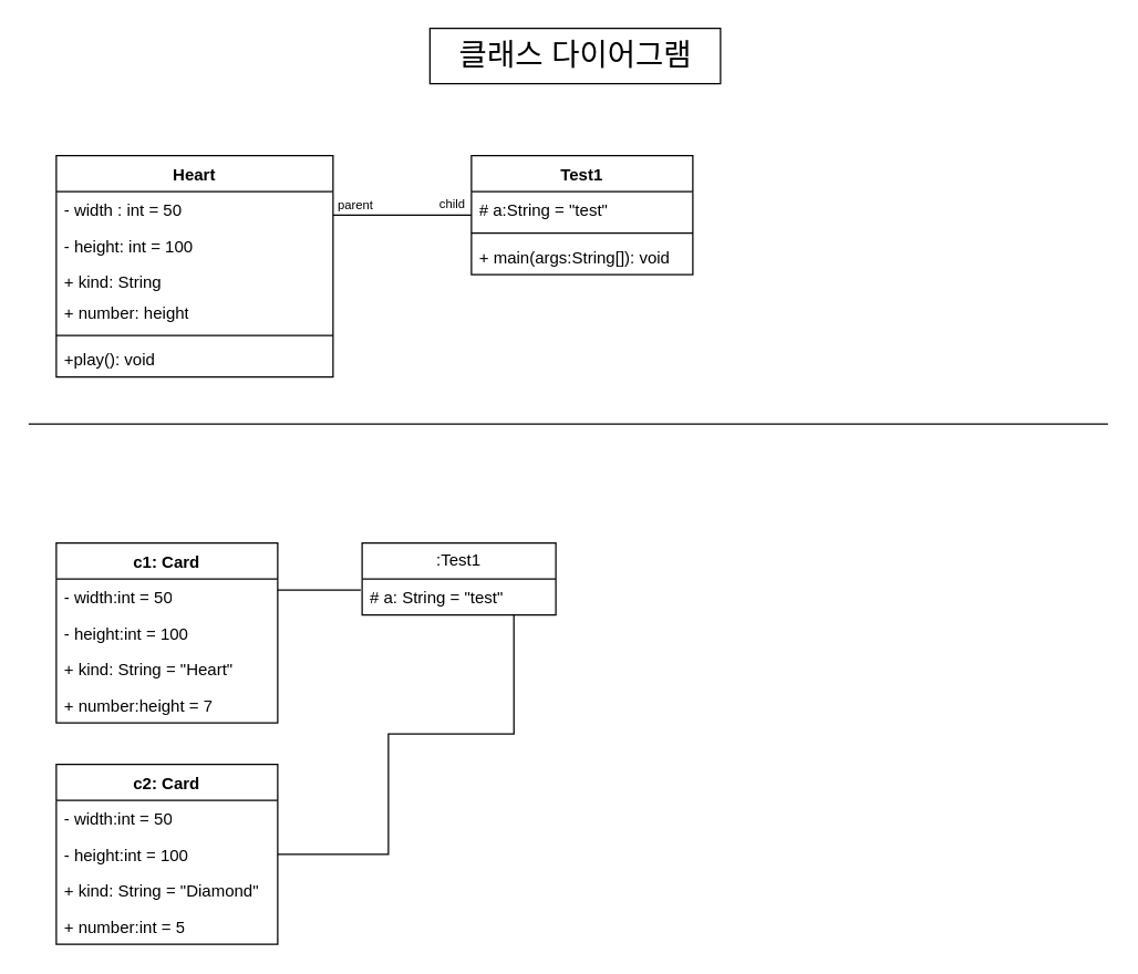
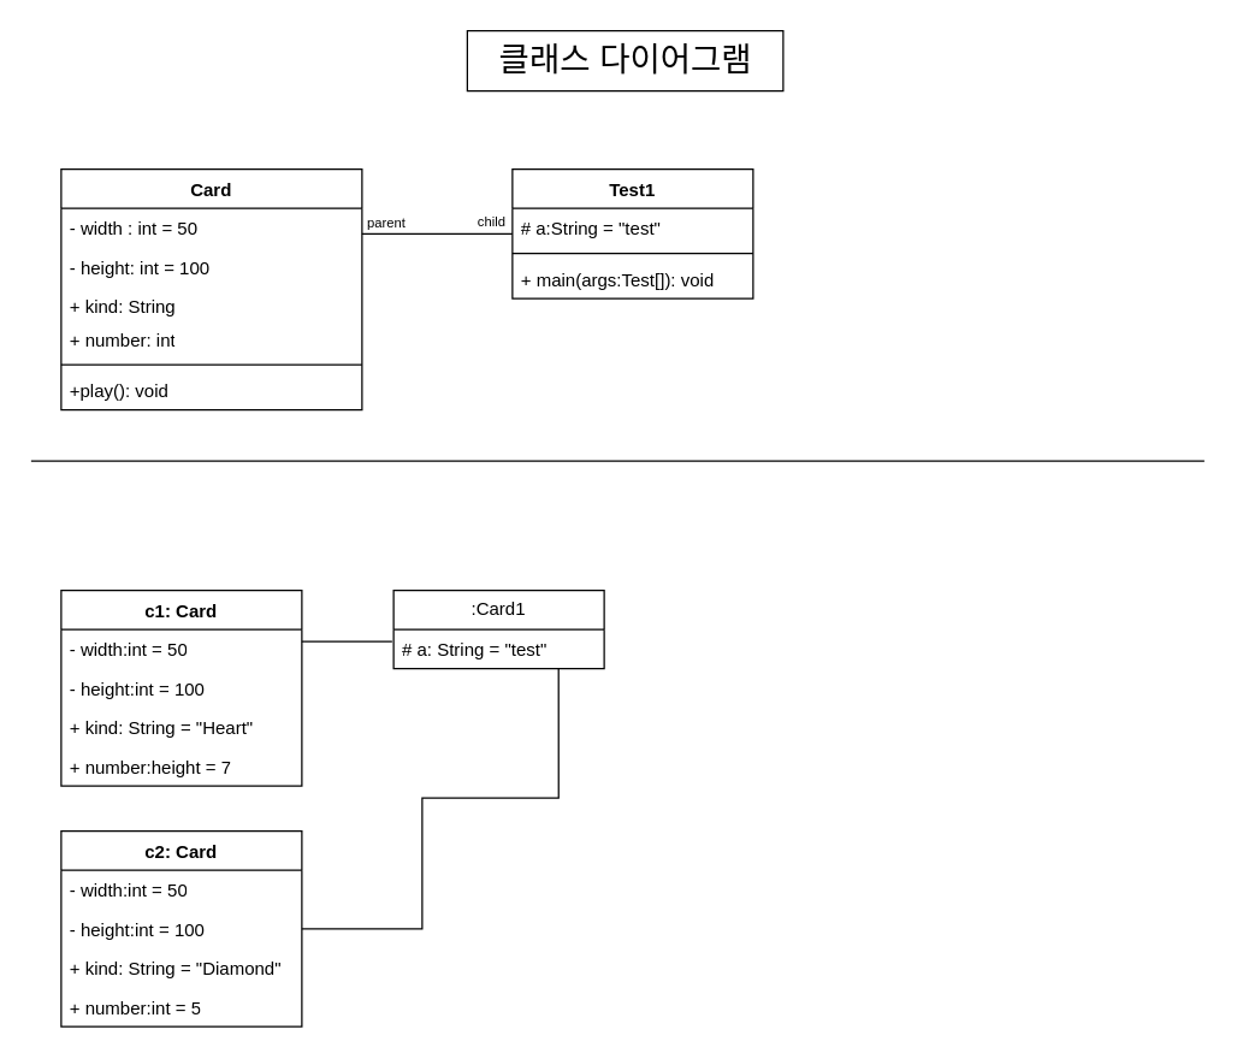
  <mxCell id="0" />
  <mxCell id="1" parent="0" />
  <mxCell id="2" value="클래스 다이어그램" style="text;html=1;align=center;verticalAlign=middle;resizable=0;points=[];autosize=1;strokeColor=default;fillColor=none;fontSize=22;" vertex="1" parent="1"><mxGeometry x="310" y="20" width="210" height="40" as="geometry" /></mxCell>
- <mxCell id="3" value="Heart" style="swimlane;fontStyle=1;align=center;verticalAlign=top;childLayout=stackLayout;horizontal=1;startSize=26;horizontalStack=0;resizeParent=1;resizeParentMax=0;resizeLast=0;collapsible=1;marginBottom=0;whiteSpace=wrap;html=1;" vertex="1" parent="1"><mxGeometry x="40" y="112" width="200" height="160" as="geometry" /></mxCell>
+ <mxCell id="3" value="Card" style="swimlane;fontStyle=1;align=center;verticalAlign=top;childLayout=stackLayout;horizontal=1;startSize=26;horizontalStack=0;resizeParent=1;resizeParentMax=0;resizeLast=0;collapsible=1;marginBottom=0;whiteSpace=wrap;html=1;" vertex="1" parent="1"><mxGeometry x="40" y="112" width="200" height="160" as="geometry" /></mxCell>
  <mxCell id="4" value="- width : int = 50" style="text;strokeColor=none;fillColor=none;align=left;verticalAlign=top;spacingLeft=4;spacingRight=4;overflow=hidden;rotatable=0;points=[[0,0.5],[1,0.5]];portConstraint=eastwest;whiteSpace=wrap;html=1;" vertex="1" parent="3"><mxGeometry y="26" width="200" height="26" as="geometry" /></mxCell>
  <mxCell id="5" value="- height: int = 100" style="text;strokeColor=none;fillColor=none;align=left;verticalAlign=top;spacingLeft=4;spacingRight=4;overflow=hidden;rotatable=0;points=[[0,0.5],[1,0.5]];portConstraint=eastwest;whiteSpace=wrap;html=1;" vertex="1" parent="3"><mxGeometry y="52" width="200" height="26" as="geometry" /></mxCell>
  <mxCell id="6" value="+ kind: String" style="text;strokeColor=none;fillColor=none;align=left;verticalAlign=top;spacingLeft=4;spacingRight=4;overflow=hidden;rotatable=0;points=[[0,0.5],[1,0.5]];portConstraint=eastwest;whiteSpace=wrap;html=1;" vertex="1" parent="3"><mxGeometry y="78" width="200" height="22" as="geometry" /></mxCell>
- <mxCell id="7" value="+ number: height" style="text;strokeColor=none;fillColor=none;align=left;verticalAlign=top;spacingLeft=4;spacingRight=4;overflow=hidden;rotatable=0;points=[[0,0.5],[1,0.5]];portConstraint=eastwest;whiteSpace=wrap;html=1;" vertex="1" parent="3"><mxGeometry y="100" width="200" height="26" as="geometry" /></mxCell>
+ <mxCell id="7" value="+ number: int" style="text;strokeColor=none;fillColor=none;align=left;verticalAlign=top;spacingLeft=4;spacingRight=4;overflow=hidden;rotatable=0;points=[[0,0.5],[1,0.5]];portConstraint=eastwest;whiteSpace=wrap;html=1;" vertex="1" parent="3"><mxGeometry y="100" width="200" height="26" as="geometry" /></mxCell>
  <mxCell id="8" value="" style="line;strokeWidth=1;fillColor=none;align=left;verticalAlign=middle;spacingTop=-1;spacingLeft=3;spacingRight=3;rotatable=0;labelPosition=right;points=[];portConstraint=eastwest;strokeColor=inherit;" vertex="1" parent="3"><mxGeometry y="126" width="200" height="8" as="geometry" /></mxCell>
  <mxCell id="9" value="+play(): void" style="text;strokeColor=none;fillColor=none;align=left;verticalAlign=top;spacingLeft=4;spacingRight=4;overflow=hidden;rotatable=0;points=[[0,0.5],[1,0.5]];portConstraint=eastwest;whiteSpace=wrap;html=1;" vertex="1" parent="3"><mxGeometry y="134" width="200" height="26" as="geometry" /></mxCell>
  <mxCell id="10" value="Test1" style="swimlane;fontStyle=1;align=center;verticalAlign=top;childLayout=stackLayout;horizontal=1;startSize=26;horizontalStack=0;resizeParent=1;resizeParentMax=0;resizeLast=0;collapsible=1;marginBottom=0;whiteSpace=wrap;html=1;" vertex="1" parent="1"><mxGeometry x="340" y="112" width="160" height="86" as="geometry" /></mxCell>
  <mxCell id="11" value="# a:String = &quot;test&quot;" style="text;strokeColor=none;fillColor=none;align=left;verticalAlign=top;spacingLeft=4;spacingRight=4;overflow=hidden;rotatable=0;points=[[0,0.5],[1,0.5]];portConstraint=eastwest;whiteSpace=wrap;html=1;" vertex="1" parent="10"><mxGeometry y="26" width="160" height="26" as="geometry" /></mxCell>
  <mxCell id="12" value="" style="line;strokeWidth=1;fillColor=none;align=left;verticalAlign=middle;spacingTop=-1;spacingLeft=3;spacingRight=3;rotatable=0;labelPosition=right;points=[];portConstraint=eastwest;strokeColor=inherit;" vertex="1" parent="10"><mxGeometry y="52" width="160" height="8" as="geometry" /></mxCell>
- <mxCell id="13" value="+ main(args:String[]): void" style="text;strokeColor=none;fillColor=none;align=left;verticalAlign=top;spacingLeft=4;spacingRight=4;overflow=hidden;rotatable=0;points=[[0,0.5],[1,0.5]];portConstraint=eastwest;whiteSpace=wrap;html=1;" vertex="1" parent="10"><mxGeometry y="60" width="160" height="26" as="geometry" /></mxCell>
+ <mxCell id="13" value="+ main(args:Test[]): void" style="text;strokeColor=none;fillColor=none;align=left;verticalAlign=top;spacingLeft=4;spacingRight=4;overflow=hidden;rotatable=0;points=[[0,0.5],[1,0.5]];portConstraint=eastwest;whiteSpace=wrap;html=1;" vertex="1" parent="10"><mxGeometry y="60" width="160" height="26" as="geometry" /></mxCell>
  <mxCell id="14" value="" style="line;strokeWidth=1;fillColor=none;align=left;verticalAlign=middle;spacingTop=-1;spacingLeft=3;spacingRight=3;rotatable=0;labelPosition=right;points=[];portConstraint=eastwest;strokeColor=inherit;" vertex="1" parent="1"><mxGeometry x="240" y="151" width="100" height="8" as="geometry" /></mxCell>
  <mxCell id="15" value="parent" style="text;html=1;align=center;verticalAlign=middle;resizable=0;points=[];autosize=1;strokeColor=none;fillColor=none;fontSize=9;" vertex="1" parent="1"><mxGeometry x="231" y="138" width="50" height="20" as="geometry" /></mxCell>
  <mxCell id="16" value="child" style="text;html=1;align=center;verticalAlign=middle;resizable=0;points=[];autosize=1;strokeColor=none;fillColor=none;fontSize=9;" vertex="1" parent="1"><mxGeometry x="306" y="137" width="40" height="20" as="geometry" /></mxCell>
  <mxCell id="17" value="" style="line;strokeWidth=1;fillColor=none;align=left;verticalAlign=middle;spacingTop=-1;spacingLeft=3;spacingRight=3;rotatable=0;labelPosition=right;points=[];portConstraint=eastwest;strokeColor=inherit;" vertex="1" parent="1"><mxGeometry y="302" width="780" height="8" as="geometry" x="20" /></mxCell>
  <mxCell id="18" value="c1: Card" style="swimlane;fontStyle=1;align=center;verticalAlign=top;childLayout=stackLayout;horizontal=1;startSize=26;horizontalStack=0;resizeParent=1;resizeParentMax=0;resizeLast=0;collapsible=1;marginBottom=0;whiteSpace=wrap;html=1;" vertex="1" parent="1"><mxGeometry x="40" y="392" width="160" height="130" as="geometry" /></mxCell>
  <mxCell id="19" value="- width:int = 50" style="text;strokeColor=none;fillColor=none;align=left;verticalAlign=top;spacingLeft=4;spacingRight=4;overflow=hidden;rotatable=0;points=[[0,0.5],[1,0.5]];portConstraint=eastwest;whiteSpace=wrap;html=1;" vertex="1" parent="18"><mxGeometry y="26" width="160" height="26" as="geometry" /></mxCell>
  <mxCell id="20" value="- height:int = 100" style="text;strokeColor=none;fillColor=none;align=left;verticalAlign=top;spacingLeft=4;spacingRight=4;overflow=hidden;rotatable=0;points=[[0,0.5],[1,0.5]];portConstraint=eastwest;whiteSpace=wrap;html=1;" vertex="1" parent="18"><mxGeometry y="52" width="160" height="26" as="geometry" /></mxCell>
  <mxCell id="21" value="+ kind: String = &quot;Heart&quot;" style="text;strokeColor=none;fillColor=none;align=left;verticalAlign=top;spacingLeft=4;spacingRight=4;overflow=hidden;rotatable=0;points=[[0,0.5],[1,0.5]];portConstraint=eastwest;whiteSpace=wrap;html=1;" vertex="1" parent="18"><mxGeometry y="78" width="160" height="26" as="geometry" /></mxCell>
  <mxCell id="22" value="+ number:height = 7" style="text;strokeColor=none;fillColor=none;align=left;verticalAlign=top;spacingLeft=4;spacingRight=4;overflow=hidden;rotatable=0;points=[[0,0.5],[1,0.5]];portConstraint=eastwest;whiteSpace=wrap;html=1;" vertex="1" parent="18"><mxGeometry y="104" width="160" height="26" as="geometry" /></mxCell>
  <mxCell id="23" value="c2: Card" style="swimlane;fontStyle=1;align=center;verticalAlign=top;childLayout=stackLayout;horizontal=1;startSize=26;horizontalStack=0;resizeParent=1;resizeParentMax=0;resizeLast=0;collapsible=1;marginBottom=0;whiteSpace=wrap;html=1;" vertex="1" parent="1"><mxGeometry x="40" y="552" width="160" height="130" as="geometry" /></mxCell>
  <mxCell id="24" value="- width:int = 50" style="text;strokeColor=none;fillColor=none;align=left;verticalAlign=top;spacingLeft=4;spacingRight=4;overflow=hidden;rotatable=0;points=[[0,0.5],[1,0.5]];portConstraint=eastwest;whiteSpace=wrap;html=1;" vertex="1" parent="23"><mxGeometry y="26" width="160" height="26" as="geometry" /></mxCell>
  <mxCell id="25" value="- height:int = 100" style="text;strokeColor=none;fillColor=none;align=left;verticalAlign=top;spacingLeft=4;spacingRight=4;overflow=hidden;rotatable=0;points=[[0,0.5],[1,0.5]];portConstraint=eastwest;whiteSpace=wrap;html=1;" vertex="1" parent="23"><mxGeometry y="52" width="160" height="26" as="geometry" /></mxCell>
  <mxCell id="26" value="+ kind: String = &quot;Diamond&quot;" style="text;strokeColor=none;fillColor=none;align=left;verticalAlign=top;spacingLeft=4;spacingRight=4;overflow=hidden;rotatable=0;points=[[0,0.5],[1,0.5]];portConstraint=eastwest;whiteSpace=wrap;html=1;" vertex="1" parent="23"><mxGeometry y="78" width="160" height="26" as="geometry" /></mxCell>
  <mxCell id="27" value="+ number:int = 5" style="text;strokeColor=none;fillColor=none;align=left;verticalAlign=top;spacingLeft=4;spacingRight=4;overflow=hidden;rotatable=0;points=[[0,0.5],[1,0.5]];portConstraint=eastwest;whiteSpace=wrap;html=1;" vertex="1" parent="23"><mxGeometry y="104" width="160" height="26" as="geometry" /></mxCell>
- <mxCell id="28" value=":Test1" style="swimlane;fontStyle=0;childLayout=stackLayout;horizontal=1;startSize=26;fillColor=none;horizontalStack=0;resizeParent=1;resizeParentMax=0;resizeLast=0;collapsible=1;marginBottom=0;whiteSpace=wrap;html=1;" vertex="1" parent="1"><mxGeometry x="261" y="392" width="140" height="52" as="geometry" /></mxCell>
+ <mxCell id="28" value=":Card1" style="swimlane;fontStyle=0;childLayout=stackLayout;horizontal=1;startSize=26;fillColor=none;horizontalStack=0;resizeParent=1;resizeParentMax=0;resizeLast=0;collapsible=1;marginBottom=0;whiteSpace=wrap;html=1;" vertex="1" parent="1"><mxGeometry x="261" y="392" width="140" height="52" as="geometry" /></mxCell>
  <mxCell id="29" value="# a: String = &quot;test&quot;" style="text;strokeColor=none;fillColor=none;align=left;verticalAlign=top;spacingLeft=4;spacingRight=4;overflow=hidden;rotatable=0;points=[[0,0.5],[1,0.5]];portConstraint=eastwest;whiteSpace=wrap;html=1;" vertex="1" parent="28"><mxGeometry y="26" width="140" height="26" as="geometry" /></mxCell>
  <mxCell id="30" value="" style="line;strokeWidth=1;fillColor=none;align=left;verticalAlign=middle;spacingTop=-1;spacingLeft=3;spacingRight=3;rotatable=0;labelPosition=right;points=[];portConstraint=eastwest;strokeColor=inherit;" vertex="1" parent="1"><mxGeometry x="200" y="422" width="60" height="8" as="geometry" /></mxCell>
  <mxCell id="31" value="" style="endArrow=none;html=1;edgeStyle=orthogonalEdgeStyle;rounded=0;entryX=0.569;entryY=0.996;entryDx=0;entryDy=0;entryPerimeter=0;exitX=1;exitY=0.5;exitDx=0;exitDy=0;" edge="1" parent="1" source="25"><mxGeometry relative="1" as="geometry"><mxPoint x="230" y="616.71" as="sourcePoint" /><mxPoint x="370.66" y="443.896" as="targetPoint" /><Array as="points"><mxPoint x="280" y="617" /><mxPoint x="280" y="530" /><mxPoint x="371" y="530" /></Array></mxGeometry></mxCell>
